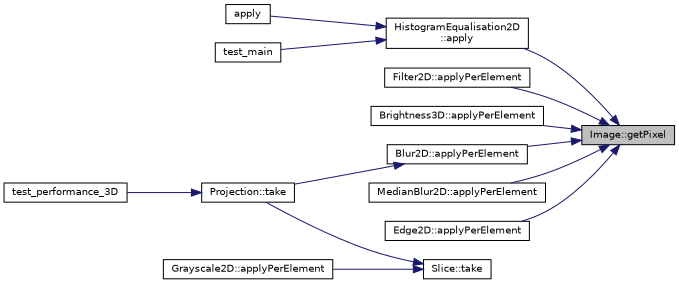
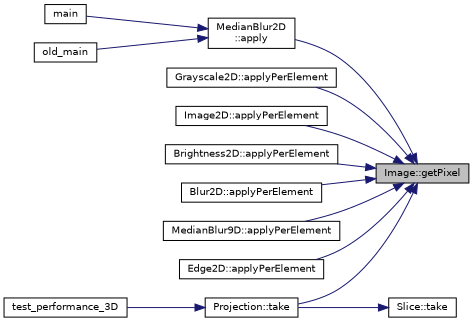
  digraph {
    rankdir=RL
    node [color=black fillcolor=white fontname=Helvetica fontsize=10 shape=record style=filled]
    edge [color=midnightblue dir=back fontname=Helvetica fontsize=10 labelfontname=Helvetica labelfontsize=10 style=solid]
    n1 [fillcolor=grey75 fontcolor=black height=0.2 label="Image::getPixel" width=0.4]
-   n2 [height=0.2 label="HistogramEqualisation2D\l::apply" width=0.4]
+   n2 [height=0.2 label="MedianBlur2D\l::apply" width=0.4]
    n3 [height=0.2 label="Grayscale2D::applyPerElement" width=0.4]
-   n4 [height=0.2 label="Filter2D::applyPerElement" width=0.4]
-   n5 [height=0.2 label="Brightness3D::applyPerElement" width=0.4]
+   n4 [height=0.2 label="Image2D::applyPerElement" width=0.4]
+   n5 [height=0.2 label="Brightness2D::applyPerElement" width=0.4]
    n6 [height=0.2 label="Blur2D::applyPerElement" width=0.4]
-   n7 [height=0.2 label="MedianBlur2D::applyPerElement" width=0.4]
+   n7 [height=0.2 label="MedianBlur9D::applyPerElement" width=0.4]
    n8 [height=0.2 label="Edge2D::applyPerElement" width=0.4]
    n9 [height=0.2 label="Projection::take" width=0.4]
-   n10 [height=0.2 label=apply width=0.4]
-   n11 [height=0.2 label=test_main width=0.4]
+   n10 [height=0.2 label=main width=0.4]
+   n11 [height=0.2 label=old_main width=0.4]
    n12 [height=0.2 label=test_performance_3D width=0.4]
    n13 [height=0.2 label="Slice::take" width=0.4]
    n1 -> n2
-   n13 -> n3
+   n1 -> n3
    n1 -> n4
    n1 -> n5
    n1 -> n6
    n1 -> n7
    n1 -> n8
-   n6 -> n9
+   n1 -> n9
    n2 -> n10
    n2 -> n11
    n9 -> n12
    n13 -> n9
  }
